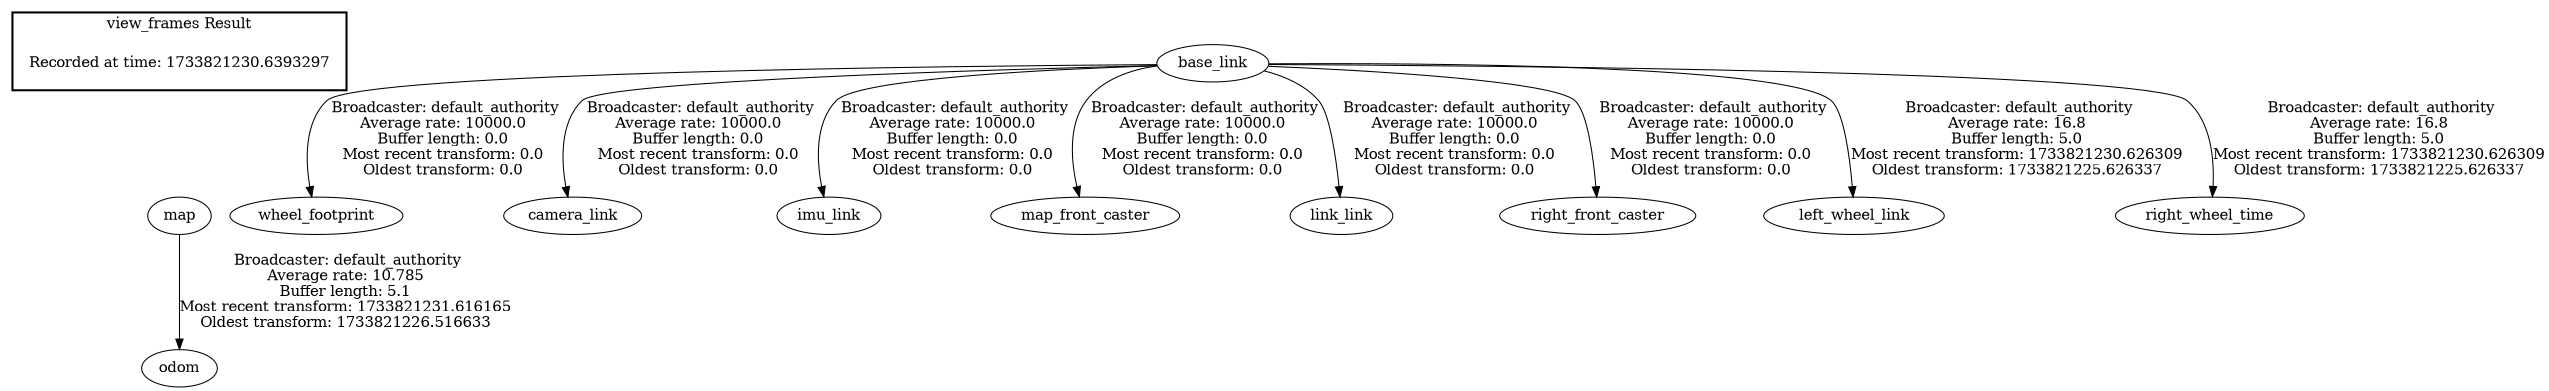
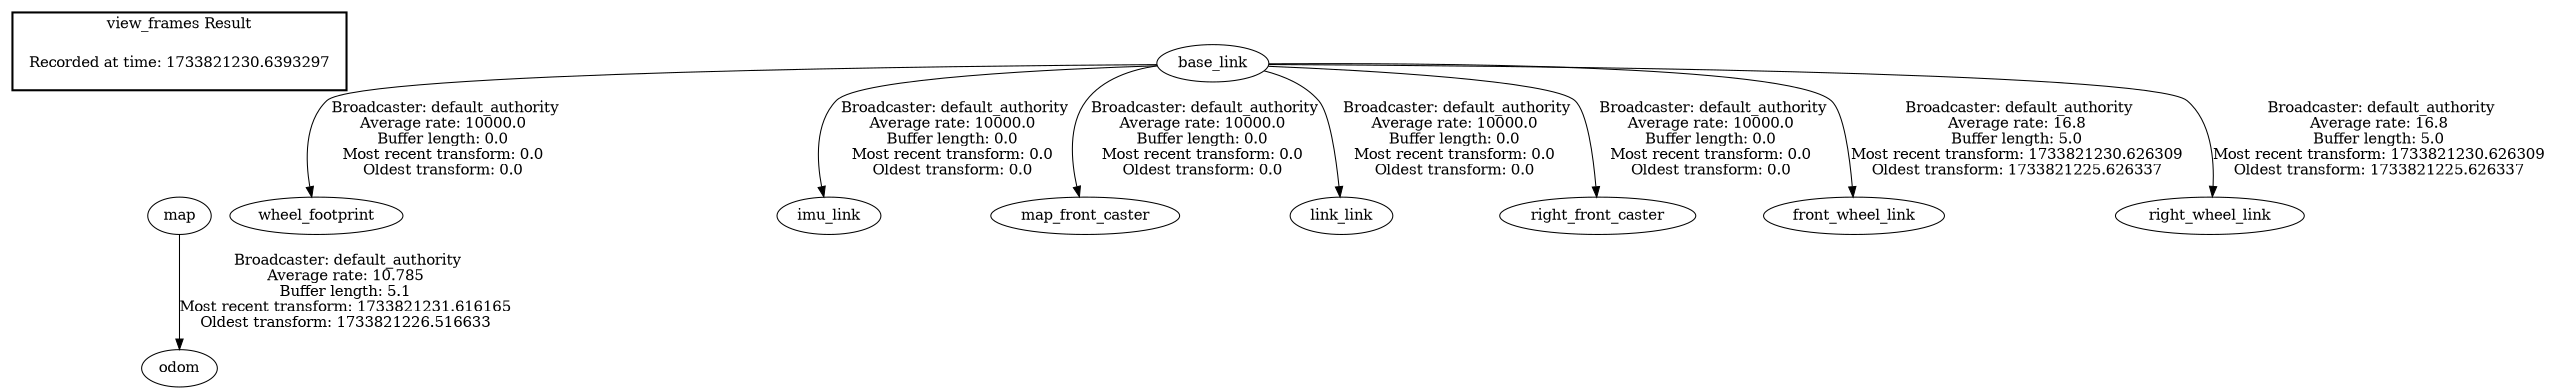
  digraph {
    "Recorded at time: 1733821230.6393297" [shape=plaintext]
    map
    n3 [label=wheel_footprint]
    base_link
-   camera_link
    imu_link
    n7 [label=map_front_caster]
    n8 [label=link_link]
    right_front_caster
-   left_wheel_link
-   right_wheel_link [label=right_wheel_time]
+   left_wheel_link [label=front_wheel_link]
+   right_wheel_link
    odom
    subgraph cluster_1 {
      color=black
      label="view_frames Result"
      style=bold
      "Recorded at time: 1733821230.6393297"
    }
    "Recorded at time: 1733821230.6393297" -> map [style=invis]
    map -> odom [label=" Broadcaster: default_authority\nAverage rate: 10.785\nBuffer length: 5.1\nMost recent transform: 1733821231.616165\nOldest transform: 1733821226.516633\n"]
    base_link -> n3 [label=" Broadcaster: default_authority\nAverage rate: 10000.0\nBuffer length: 0.0\nMost recent transform: 0.0\nOldest transform: 0.0\n"]
-   base_link -> camera_link [label=" Broadcaster: default_authority\nAverage rate: 10000.0\nBuffer length: 0.0\nMost recent transform: 0.0\nOldest transform: 0.0\n"]
    base_link -> imu_link [label=" Broadcaster: default_authority\nAverage rate: 10000.0\nBuffer length: 0.0\nMost recent transform: 0.0\nOldest transform: 0.0\n"]
    base_link -> n7 [label=" Broadcaster: default_authority\nAverage rate: 10000.0\nBuffer length: 0.0\nMost recent transform: 0.0\nOldest transform: 0.0\n"]
    base_link -> n8 [label=" Broadcaster: default_authority\nAverage rate: 10000.0\nBuffer length: 0.0\nMost recent transform: 0.0\nOldest transform: 0.0\n"]
    base_link -> right_front_caster [label=" Broadcaster: default_authority\nAverage rate: 10000.0\nBuffer length: 0.0\nMost recent transform: 0.0\nOldest transform: 0.0\n"]
    base_link -> left_wheel_link [label=" Broadcaster: default_authority\nAverage rate: 16.8\nBuffer length: 5.0\nMost recent transform: 1733821230.626309\nOldest transform: 1733821225.626337\n"]
    base_link -> right_wheel_link [label=" Broadcaster: default_authority\nAverage rate: 16.8\nBuffer length: 5.0\nMost recent transform: 1733821230.626309\nOldest transform: 1733821225.626337\n"]
  }
